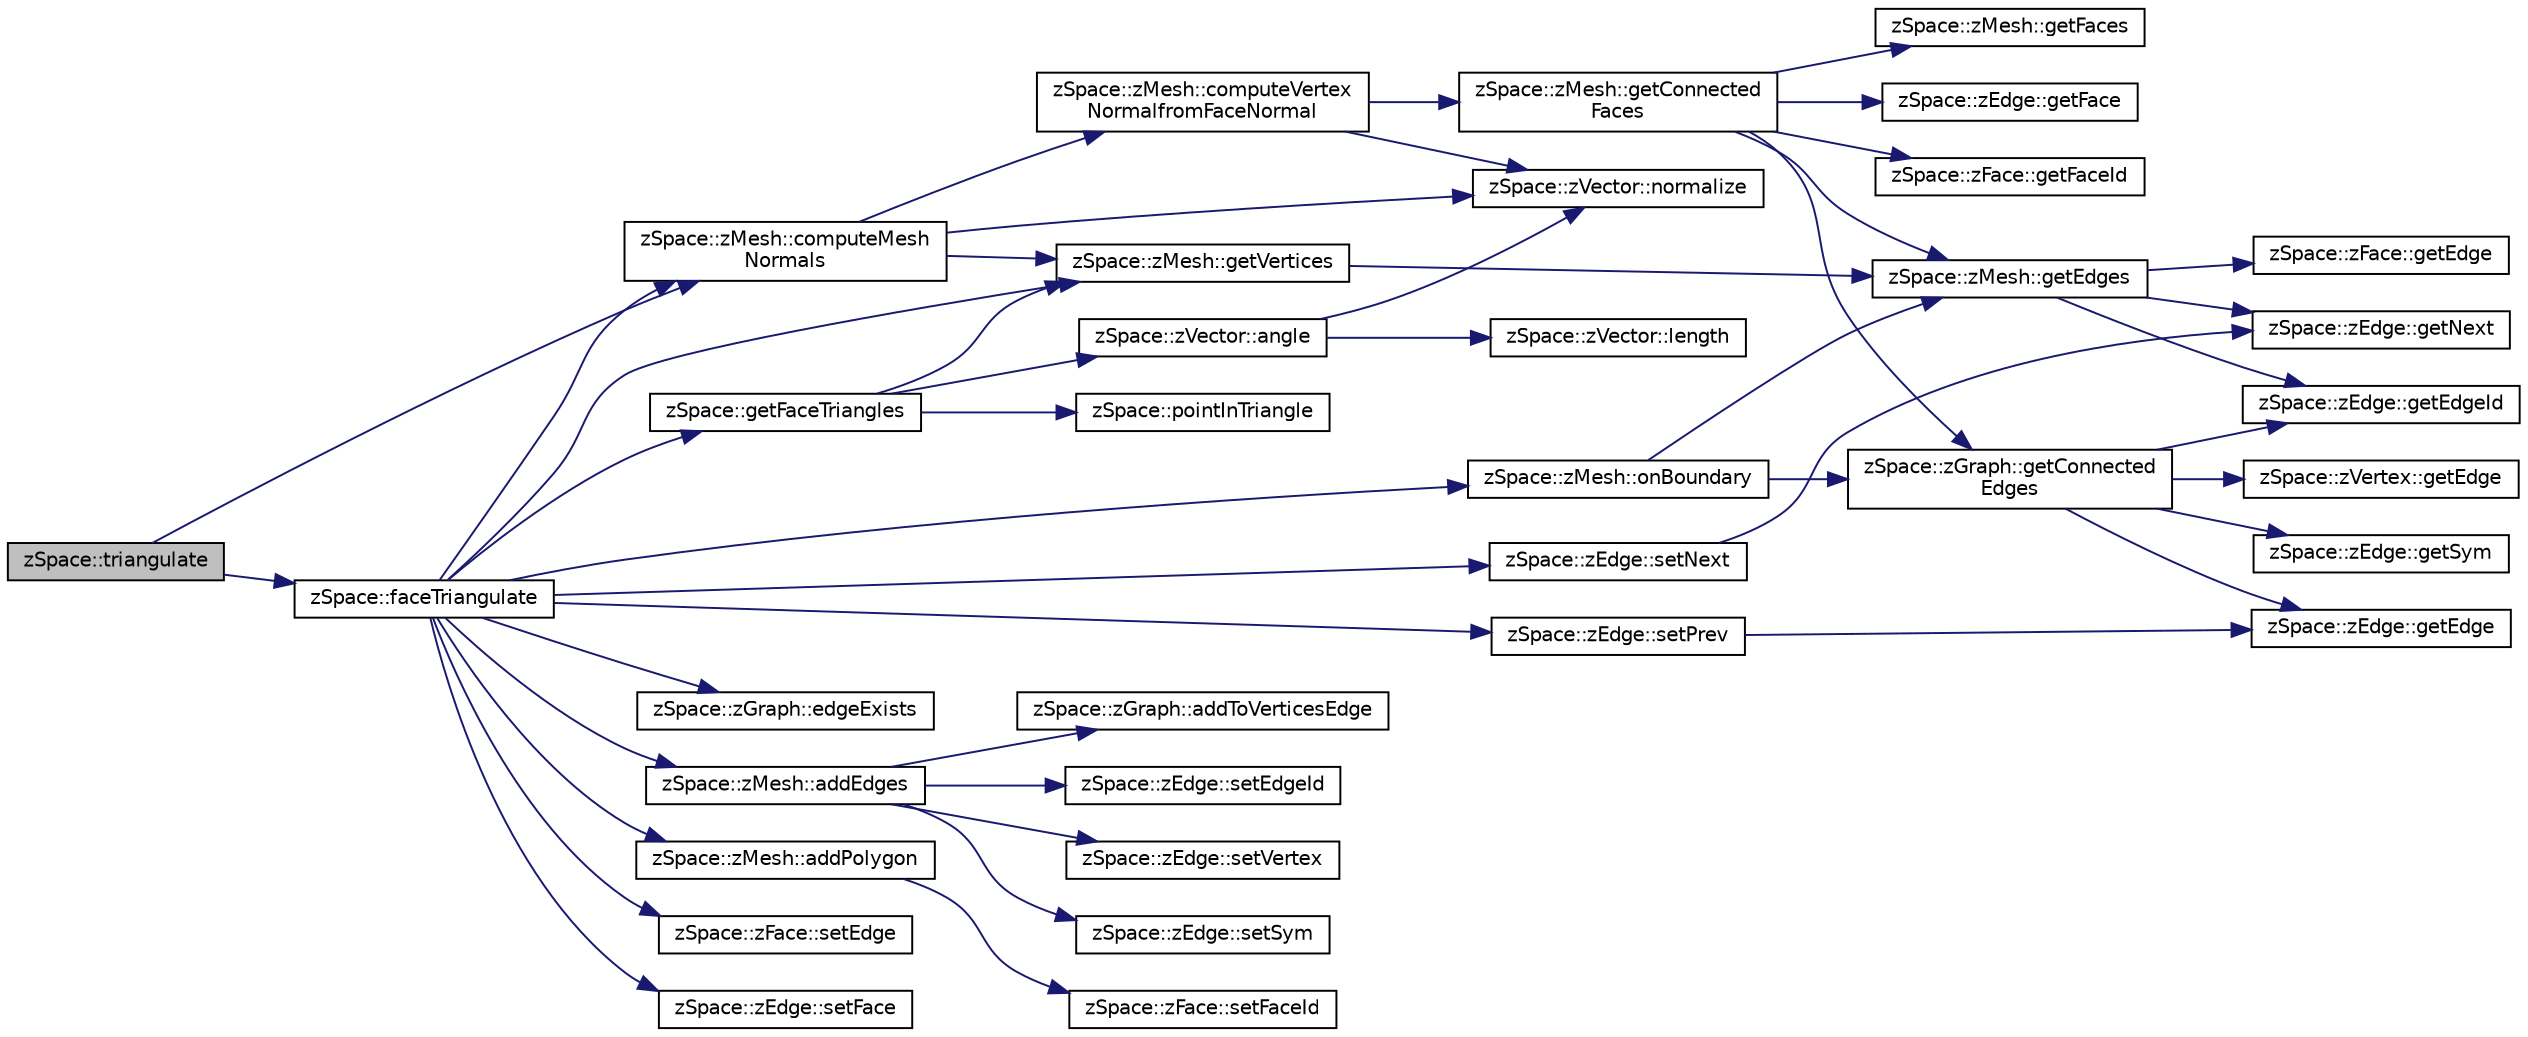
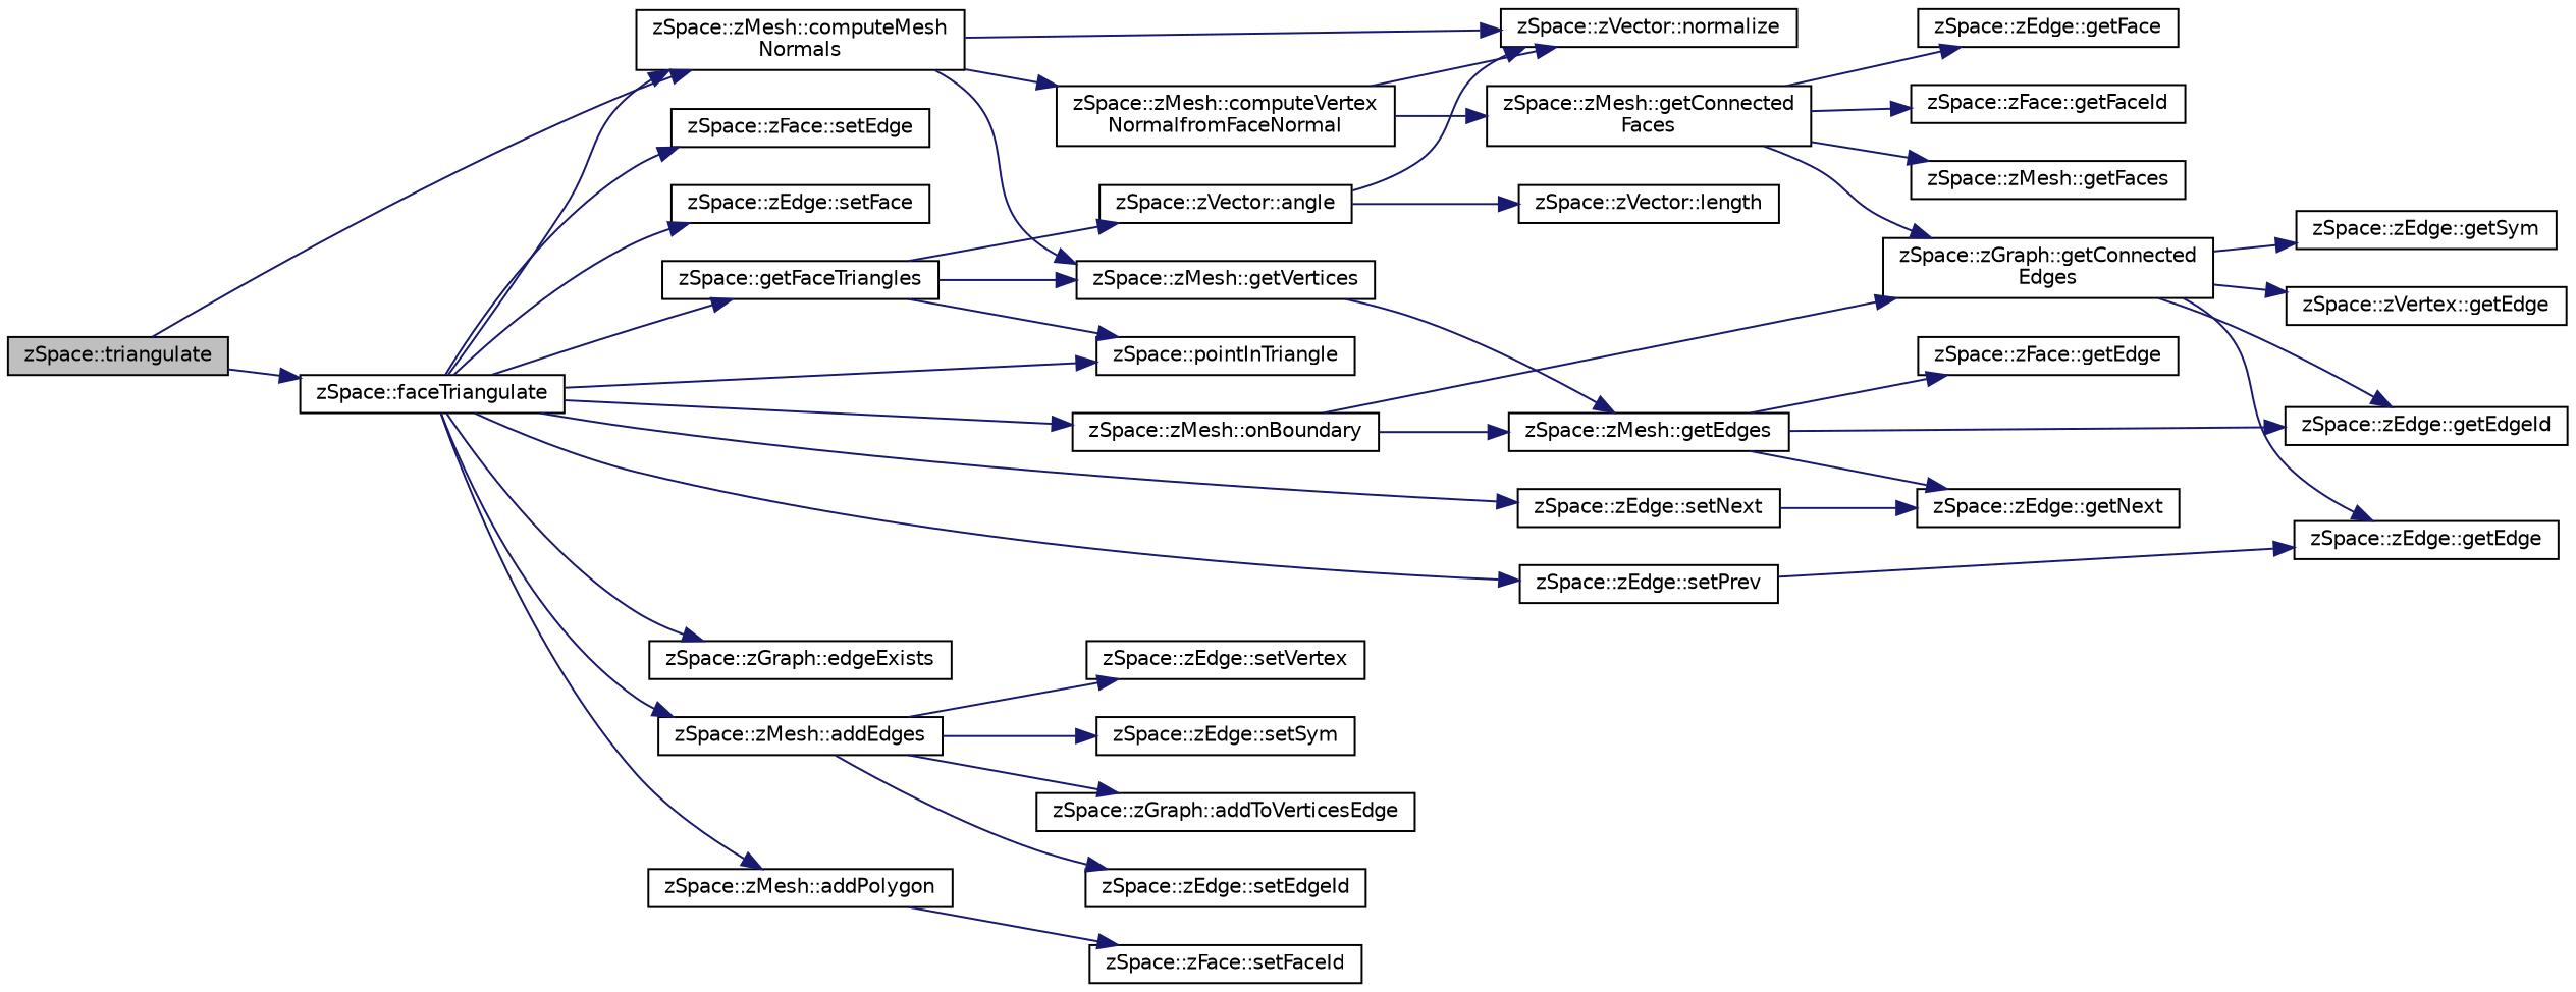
  digraph {
    rankdir=LR
    node [color=black fillcolor=white fontname=Helvetica fontsize=10 shape=record style=filled]
    edge [color=midnightblue fontname=Helvetica fontsize=10 labelfontname=Helvetica labelfontsize=10 style=solid]
    n1 [fillcolor=grey75 fontcolor=black height=0.2 label="zSpace::triangulate" width=0.4]
    n2 [height=0.2 label="zSpace::zMesh::computeMesh\lNormals" width=0.4]
    n3 [height=0.2 label="zSpace::faceTriangulate" width=0.4]
    n4 [height=0.2 label="zSpace::zMesh::getVertices" width=0.4]
    n5 [height=0.2 label="zSpace::zVector::normalize" width=0.4]
    n6 [height=0.2 label="zSpace::zMesh::computeVertex\lNormalfromFaceNormal" width=0.4]
    n7 [height=0.2 label="zSpace::getFaceTriangles" width=0.4]
    n8 [height=0.2 label="zSpace::zGraph::edgeExists" width=0.4]
    n9 [height=0.2 label="zSpace::zMesh::onBoundary" width=0.4]
    n10 [height=0.2 label="zSpace::zMesh::addEdges" width=0.4]
    n11 [height=0.2 label="zSpace::zMesh::addPolygon" width=0.4]
    n12 [height=0.2 label="zSpace::zFace::setEdge" width=0.4]
    n13 [height=0.2 label="zSpace::zEdge::setFace" width=0.4]
    n14 [height=0.2 label="zSpace::zEdge::setNext" width=0.4]
    n15 [height=0.2 label="zSpace::zEdge::setPrev" width=0.4]
    n16 [height=0.2 label="zSpace::zMesh::getEdges" width=0.4]
    n17 [height=0.2 label="zSpace::zMesh::getConnected\lFaces" width=0.4]
    n18 [height=0.2 label="zSpace::zFace::getEdge" width=0.4]
    n19 [height=0.2 label="zSpace::zEdge::getEdgeId" width=0.4]
    n20 [height=0.2 label="zSpace::zEdge::getNext" width=0.4]
    n21 [height=0.2 label="zSpace::zGraph::getConnected\lEdges" width=0.4]
    n22 [height=0.2 label="zSpace::zEdge::getFace" width=0.4]
    n23 [height=0.2 label="zSpace::zFace::getFaceId" width=0.4]
    n24 [height=0.2 label="zSpace::zMesh::getFaces" width=0.4]
    n25 [height=0.2 label="zSpace::zVertex::getEdge" width=0.4]
    n26 [height=0.2 label="zSpace::zEdge::getEdge" width=0.4]
    n27 [height=0.2 label="zSpace::zEdge::getSym" width=0.4]
    n28 [height=0.2 label="zSpace::zVector::angle" width=0.4]
    n29 [height=0.2 label="zSpace::pointInTriangle" width=0.4]
    n30 [height=0.2 label="zSpace::zGraph::addToVerticesEdge" width=0.4]
    n31 [height=0.2 label="zSpace::zEdge::setEdgeId" width=0.4]
    n32 [height=0.2 label="zSpace::zEdge::setVertex" width=0.4]
    n33 [height=0.2 label="zSpace::zEdge::setSym" width=0.4]
    n34 [height=0.2 label="zSpace::zFace::setFaceId" width=0.4]
    n35 [height=0.2 label="zSpace::zVector::length" width=0.4]
    n1 -> n2
    n1 -> n3
    n2 -> n4
    n2 -> n5
    n2 -> n6
    n3 -> n2
-   n3 -> n4
+   n3 -> n29
    n3 -> n7
    n3 -> n8
    n3 -> n9
    n3 -> n10
    n3 -> n11
    n3 -> n12
    n3 -> n13
    n3 -> n14
    n3 -> n15
    n4 -> n16
    n6 -> n5
    n6 -> n17
    n7 -> n4
    n7 -> n28
    n7 -> n29
    n9 -> n16
    n9 -> n21
    n10 -> n30
    n10 -> n31
    n10 -> n32
    n10 -> n33
    n11 -> n34
    n14 -> n20
    n15 -> n26
    n16 -> n18
    n16 -> n19
    n16 -> n20
-   n17 -> n16
    n17 -> n21
    n17 -> n22
    n17 -> n23
    n17 -> n24
    n21 -> n19
    n21 -> n25
    n21 -> n26
    n21 -> n27
    n28 -> n5
    n28 -> n35
  }
